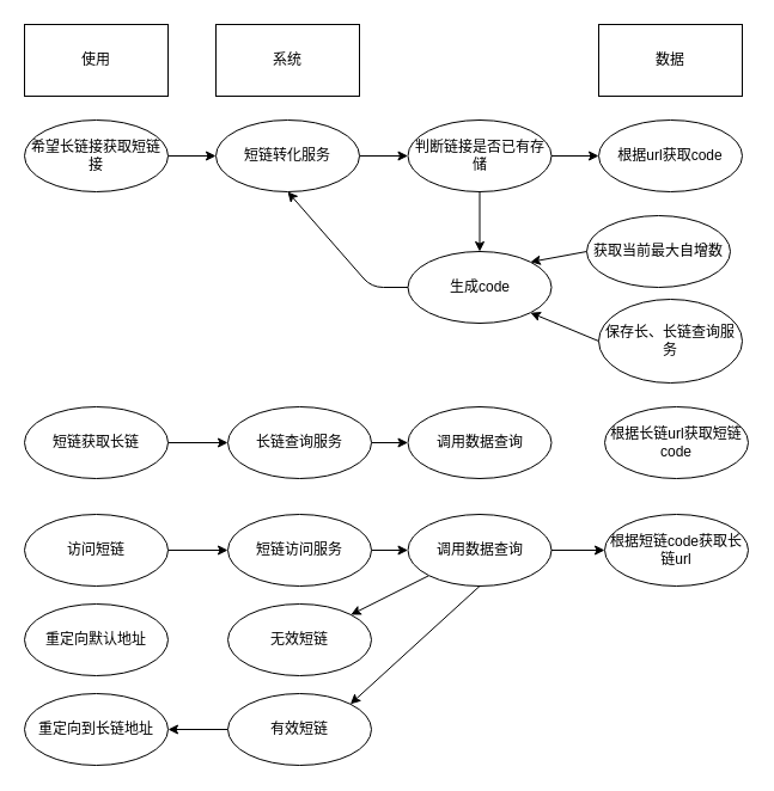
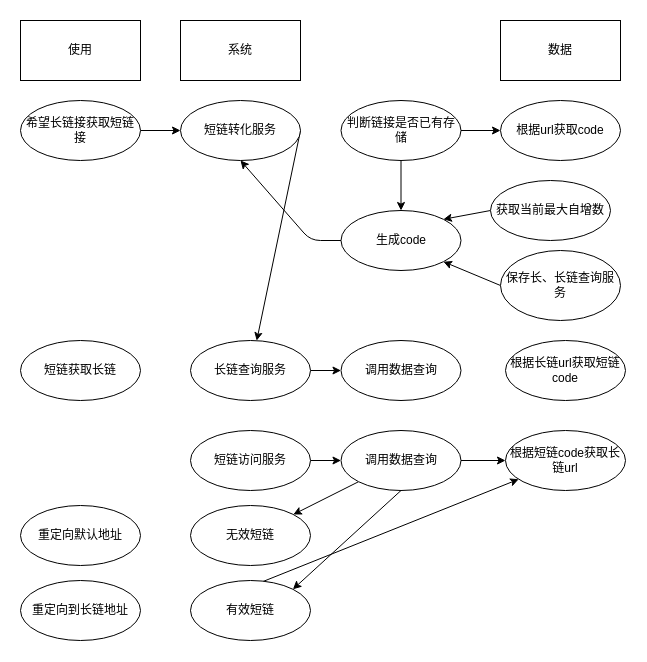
  <mxCell id="0" />
  <mxCell id="1" parent="0" />
  <mxCell id="2" value="使用" style="whiteSpace=wrap;html=1;" vertex="1" parent="1"><mxGeometry x="20" y="20" width="120" height="60" as="geometry" /></mxCell>
  <mxCell id="3" value="系统" style="whiteSpace=wrap;html=1;" vertex="1" parent="1"><mxGeometry x="180" y="20" width="120" height="60" as="geometry" /></mxCell>
  <mxCell id="4" style="edgeStyle=none;html=1;exitX=1;exitY=0.5;exitDx=0;exitDy=0;entryX=0;entryY=0.5;entryDx=0;entryDy=0;" edge="1" parent="1" source="5" target="7"><mxGeometry relative="1" as="geometry" /></mxCell>
  <mxCell id="5" value="希望长链接获取短链接" style="ellipse;whiteSpace=wrap;html=1;" vertex="1" parent="1"><mxGeometry x="20" y="100" width="120" height="60" as="geometry" /></mxCell>
- <mxCell id="6" style="edgeStyle=none;html=1;exitX=1;exitY=0.5;exitDx=0;exitDy=0;" edge="1" parent="1" source="7" target="11"><mxGeometry relative="1" as="geometry" /></mxCell>
+ <mxCell id="6" style="edgeStyle=none;html=1;exitX=1;exitY=0.5;exitDx=0;exitDy=0;" edge="1" parent="1" source="7" target="18"><mxGeometry relative="1" as="geometry" /></mxCell>
  <mxCell id="7" value="短链转化服务" style="ellipse;whiteSpace=wrap;html=1;" vertex="1" parent="1"><mxGeometry x="180" y="100" width="120" height="60" as="geometry" /></mxCell>
  <mxCell id="8" value="数据" style="whiteSpace=wrap;html=1;" vertex="1" parent="1"><mxGeometry x="500" y="20" width="120" height="60" as="geometry" /></mxCell>
  <mxCell id="9" style="edgeStyle=none;html=1;exitX=1;exitY=0.5;exitDx=0;exitDy=0;entryX=0;entryY=0.5;entryDx=0;entryDy=0;" edge="1" parent="1" source="11" target="12"><mxGeometry relative="1" as="geometry" /></mxCell>
  <mxCell id="10" style="edgeStyle=none;html=1;exitX=0.5;exitY=1;exitDx=0;exitDy=0;" edge="1" parent="1" source="11" target="14"><mxGeometry relative="1" as="geometry" /></mxCell>
  <mxCell id="11" value="判断链接是否已有存储" style="ellipse;whiteSpace=wrap;html=1;" vertex="1" parent="1"><mxGeometry x="340.5" y="100" width="120" height="60" as="geometry" /></mxCell>
  <mxCell id="12" value="根据url获取code" style="ellipse;whiteSpace=wrap;html=1;" vertex="1" parent="1"><mxGeometry x="500" y="100" width="120" height="60" as="geometry" /></mxCell>
  <mxCell id="13" style="edgeStyle=none;html=1;exitX=0;exitY=0.5;exitDx=0;exitDy=0;entryX=0.5;entryY=1;entryDx=0;entryDy=0;" edge="1" parent="1" source="14" target="7"><mxGeometry relative="1" as="geometry"><Array as="points"><mxPoint x="310" y="240" /></Array></mxGeometry></mxCell>
  <mxCell id="14" value="生成code" style="ellipse;whiteSpace=wrap;html=1;" vertex="1" parent="1"><mxGeometry x="340.5" y="210" width="120" height="60" as="geometry" /></mxCell>
- <mxCell id="15" value="" style="edgeStyle=none;html=1;" edge="1" parent="1" source="16" target="18"><mxGeometry relative="1" as="geometry" /></mxCell>
  <mxCell id="16" value="短链获取长链" style="ellipse;whiteSpace=wrap;html=1;" vertex="1" parent="1"><mxGeometry x="20" y="340" width="120" height="60" as="geometry" /></mxCell>
  <mxCell id="17" style="edgeStyle=none;html=1;exitX=1;exitY=0.5;exitDx=0;exitDy=0;" edge="1" parent="1" source="18" target="26"><mxGeometry relative="1" as="geometry" /></mxCell>
  <mxCell id="18" value="长链查询服务" style="ellipse;whiteSpace=wrap;html=1;" vertex="1" parent="1"><mxGeometry x="190" y="340" width="120" height="60" as="geometry" /></mxCell>
  <mxCell id="19" style="edgeStyle=none;html=1;exitX=0;exitY=0.5;exitDx=0;exitDy=0;entryX=1;entryY=0;entryDx=0;entryDy=0;" edge="1" parent="1" source="20" target="14"><mxGeometry relative="1" as="geometry" /></mxCell>
  <mxCell id="20" value="获取当前最大自增数" style="ellipse;whiteSpace=wrap;html=1;" vertex="1" parent="1"><mxGeometry x="490" y="180" width="120" height="60" as="geometry" /></mxCell>
  <mxCell id="21" style="edgeStyle=none;html=1;exitX=0;exitY=0.5;exitDx=0;exitDy=0;entryX=1;entryY=1;entryDx=0;entryDy=0;" edge="1" parent="1" source="22" target="14"><mxGeometry relative="1" as="geometry" /></mxCell>
  <mxCell id="22" value="保存长、长链查询服务" style="ellipse;whiteSpace=wrap;html=1;" vertex="1" parent="1"><mxGeometry x="500" y="250" width="120" height="70" as="geometry" /></mxCell>
  <mxCell id="23" value="根据长链url获取短链code" style="ellipse;whiteSpace=wrap;html=1;" vertex="1" parent="1"><mxGeometry x="505" y="340" width="120" height="60" as="geometry" /></mxCell>
- <mxCell id="24" style="edgeStyle=none;html=1;exitX=1;exitY=0.5;exitDx=0;exitDy=0;entryX=0;entryY=0.5;entryDx=0;entryDy=0;" edge="1" parent="1" source="25" target="28"><mxGeometry relative="1" as="geometry" /></mxCell>
- <mxCell id="25" value="访问短链" style="ellipse;whiteSpace=wrap;html=1;" vertex="1" parent="1"><mxGeometry x="20" y="430" width="120" height="60" as="geometry" /></mxCell>
  <mxCell id="26" value="调用数据查询" style="ellipse;whiteSpace=wrap;html=1;" vertex="1" parent="1"><mxGeometry x="340.5" y="340" width="120" height="60" as="geometry" /></mxCell>
  <mxCell id="27" style="edgeStyle=none;html=1;exitX=1;exitY=0.5;exitDx=0;exitDy=0;entryX=0;entryY=0.5;entryDx=0;entryDy=0;" edge="1" parent="1" source="28" target="32"><mxGeometry relative="1" as="geometry" /></mxCell>
  <mxCell id="28" value="短链访问服务" style="ellipse;whiteSpace=wrap;html=1;" vertex="1" parent="1"><mxGeometry x="190" y="430" width="120" height="60" as="geometry" /></mxCell>
  <mxCell id="29" style="edgeStyle=none;html=1;exitX=1;exitY=0.5;exitDx=0;exitDy=0;" edge="1" parent="1" source="32" target="33"><mxGeometry relative="1" as="geometry" /></mxCell>
  <mxCell id="30" style="edgeStyle=none;html=1;exitX=0;exitY=1;exitDx=0;exitDy=0;" edge="1" parent="1" source="32" target="34"><mxGeometry relative="1" as="geometry" /></mxCell>
  <mxCell id="31" style="edgeStyle=none;html=1;exitX=0.5;exitY=1;exitDx=0;exitDy=0;entryX=1;entryY=0;entryDx=0;entryDy=0;" edge="1" parent="1" source="32" target="36"><mxGeometry relative="1" as="geometry" /></mxCell>
  <mxCell id="32" value="调用数据查询" style="ellipse;whiteSpace=wrap;html=1;" vertex="1" parent="1"><mxGeometry x="340.5" y="430" width="120" height="60" as="geometry" /></mxCell>
  <mxCell id="33" value="根据短链code获取长链url" style="ellipse;whiteSpace=wrap;html=1;" vertex="1" parent="1"><mxGeometry x="505" y="430" width="120" height="60" as="geometry" /></mxCell>
  <mxCell id="34" value="无效短链" style="ellipse;whiteSpace=wrap;html=1;" vertex="1" parent="1"><mxGeometry x="190" y="505" width="120" height="60" as="geometry" /></mxCell>
- <mxCell id="35" style="edgeStyle=none;html=1;exitX=0;exitY=0.5;exitDx=0;exitDy=0;entryX=1;entryY=0.5;entryDx=0;entryDy=0;" edge="1" parent="1" source="36" target="38"><mxGeometry relative="1" as="geometry" /></mxCell>
+ <mxCell id="35" style="edgeStyle=none;html=1;exitX=0;exitY=0.5;exitDx=0;exitDy=0;" edge="1" parent="1" source="36" target="33"><mxGeometry relative="1" as="geometry" /></mxCell>
  <mxCell id="36" value="有效短链" style="ellipse;whiteSpace=wrap;html=1;" vertex="1" parent="1"><mxGeometry x="190" y="580" width="120" height="60" as="geometry" /></mxCell>
  <mxCell id="37" value="重定向默认地址" style="ellipse;whiteSpace=wrap;html=1;" vertex="1" parent="1"><mxGeometry x="20" y="505" width="120" height="60" as="geometry" /></mxCell>
  <mxCell id="38" value="&lt;span&gt;重定向到长链地址&lt;/span&gt;" style="ellipse;whiteSpace=wrap;html=1;" vertex="1" parent="1"><mxGeometry x="20" y="580" width="120" height="60" as="geometry" /></mxCell>
